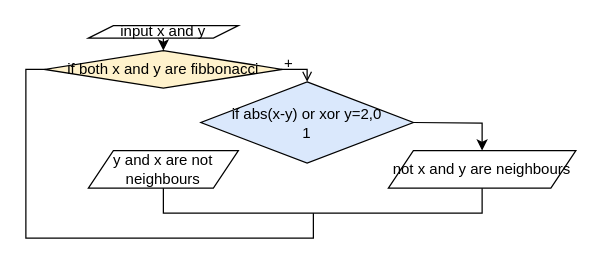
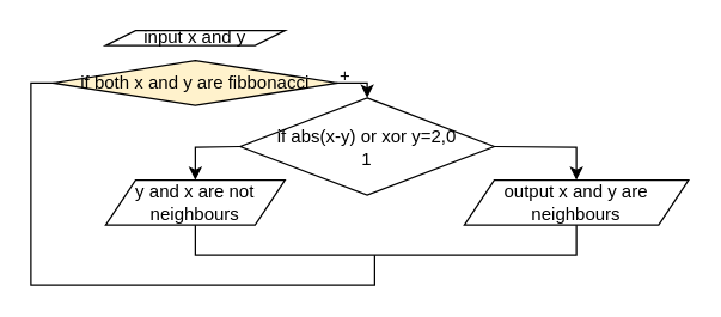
  <mxCell id="0" />
  <mxCell id="1" parent="0" />
  <mxCell id="2" value="input x and y" style="shape=parallelogram;perimeter=parallelogramPerimeter;whiteSpace=wrap;html=1;fixedSize=1;" vertex="1" parent="1"><mxGeometry x="70" y="20" width="120" height="10" as="geometry" /></mxCell>
- <mxCell id="3" value="" style="endArrow=classic;html=1;rounded=0;exitX=0.5;exitY=1;exitDx=0;exitDy=0;entryX=0.5;entryY=0;entryDx=0;entryDy=0;" edge="1" parent="1" source="2" target="4"><mxGeometry width="50" height="50" relative="1" as="geometry"><mxPoint x="-110" y="280" as="sourcePoint" /><mxPoint x="-60" y="230" as="targetPoint" /></mxGeometry></mxCell>
  <mxCell id="4" value="if both x and y are fibbonacci" style="rhombus;whiteSpace=wrap;html=1;fillColor=#fff2cc;" vertex="1" parent="1"><mxGeometry x="35" y="40" width="190" height="30" as="geometry" /></mxCell>
- <mxCell id="5" value="" style="endArrow=open;html=1;rounded=0;exitX=1;exitY=0.5;exitDx=0;exitDy=0;entryX=0.5;entryY=0;entryDx=0;entryDy=0;" edge="1" parent="1" source="4" target="7"><mxGeometry width="50" height="50" relative="1" as="geometry"><mxPoint x="40" y="190" as="sourcePoint" /><mxPoint x="250" y="70" as="targetPoint" /><Array as="points"><mxPoint x="245" y="55" /></Array></mxGeometry></mxCell>
+ <mxCell id="5" value="" style="endArrow=classic;html=1;rounded=0;exitX=1;exitY=0.5;exitDx=0;exitDy=0;entryX=0.5;entryY=0;entryDx=0;entryDy=0;" edge="1" parent="1" source="4" target="7"><mxGeometry width="50" height="50" relative="1" as="geometry"><mxPoint x="40" y="190" as="sourcePoint" /><mxPoint x="250" y="70" as="targetPoint" /><Array as="points"><mxPoint x="245" y="55" /></Array></mxGeometry></mxCell>
  <mxCell id="6" value="+" style="text;html=1;align=center;verticalAlign=middle;resizable=0;points=[];autosize=1;strokeColor=none;fillColor=none;" vertex="1" parent="1"><mxGeometry x="215" y="35" width="30" height="30" as="geometry" /></mxCell>
- <mxCell id="7" value="if abs(x-y) or xor y=2,0&lt;br&gt;1" style="rhombus;whiteSpace=wrap;html=1;fillColor=#dae8fc;" vertex="1" parent="1"><mxGeometry x="160" y="65" width="170" height="65" as="geometry" /></mxCell>
+ <mxCell id="7" value="if abs(x-y) or xor y=2,0&lt;br&gt;1" style="rhombus;whiteSpace=wrap;html=1;" vertex="1" parent="1"><mxGeometry x="160" y="65" width="170" height="65" as="geometry" /></mxCell>
  <mxCell id="8" value="" style="endArrow=classic;html=1;rounded=0;exitX=1;exitY=0.5;exitDx=0;exitDy=0;entryX=0.5;entryY=0;entryDx=0;entryDy=0;" edge="1" parent="1" source="7" target="9"><mxGeometry width="50" height="50" relative="1" as="geometry"><mxPoint x="330" y="60" as="sourcePoint" /><mxPoint x="350" y="120" as="targetPoint" /><Array as="points"><mxPoint x="385" y="98" /></Array></mxGeometry></mxCell>
- <mxCell id="9" value="not x and y are neighbours" style="shape=parallelogram;perimeter=parallelogramPerimeter;whiteSpace=wrap;html=1;fixedSize=1;" vertex="1" parent="1"><mxGeometry x="310" y="120" width="150" height="30" as="geometry" /></mxCell>
+ <mxCell id="9" value="output x and y are neighbours" style="shape=parallelogram;perimeter=parallelogramPerimeter;whiteSpace=wrap;html=1;fixedSize=1;" vertex="1" parent="1"><mxGeometry x="310" y="120" width="150" height="30" as="geometry" /></mxCell>
+ <mxCell id="10" value="" style="endArrow=classic;html=1;rounded=0;exitX=0;exitY=0.5;exitDx=0;exitDy=0;entryX=0.5;entryY=0;entryDx=0;entryDy=0;" edge="1" parent="1" source="7" target="11"><mxGeometry width="50" height="50" relative="1" as="geometry"><mxPoint x="-10" y="160" as="sourcePoint" /><mxPoint x="40" y="110" as="targetPoint" /><Array as="points"><mxPoint x="130" y="98" /></Array></mxGeometry></mxCell>
  <mxCell id="11" value="y and x are not neighbours" style="shape=parallelogram;perimeter=parallelogramPerimeter;whiteSpace=wrap;html=1;fixedSize=1;" vertex="1" parent="1"><mxGeometry x="70" y="120" width="120" height="30" as="geometry" /></mxCell>
  <mxCell id="12" value="" style="endArrow=none;html=1;rounded=0;exitX=0.5;exitY=1;exitDx=0;exitDy=0;entryX=0.5;entryY=1;entryDx=0;entryDy=0;" edge="1" parent="1" source="11" target="9"><mxGeometry width="50" height="50" relative="1" as="geometry"><mxPoint x="70" y="320" as="sourcePoint" /><mxPoint x="120" y="270" as="targetPoint" /><Array as="points"><mxPoint x="130" y="170" /><mxPoint x="385" y="170" /></Array></mxGeometry></mxCell>
  <mxCell id="13" value="" style="endArrow=none;html=1;rounded=0;entryX=0;entryY=0.5;entryDx=0;entryDy=0;" edge="1" parent="1" target="4"><mxGeometry width="50" height="50" relative="1" as="geometry"><mxPoint x="250" y="170" as="sourcePoint" /><mxPoint x="-10" y="260" as="targetPoint" /><Array as="points"><mxPoint x="250" y="190" /><mxPoint x="20" y="190" /><mxPoint x="20" y="55" /></Array></mxGeometry></mxCell>
